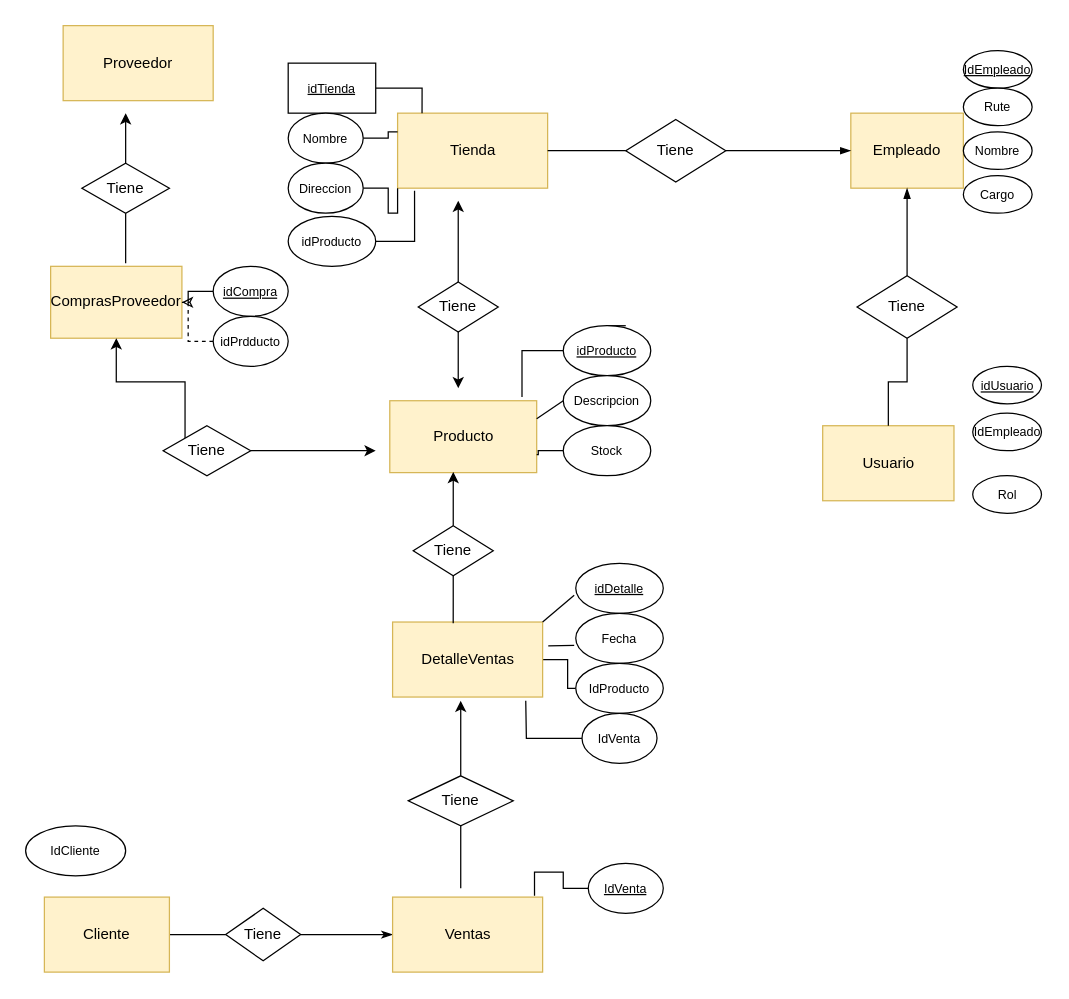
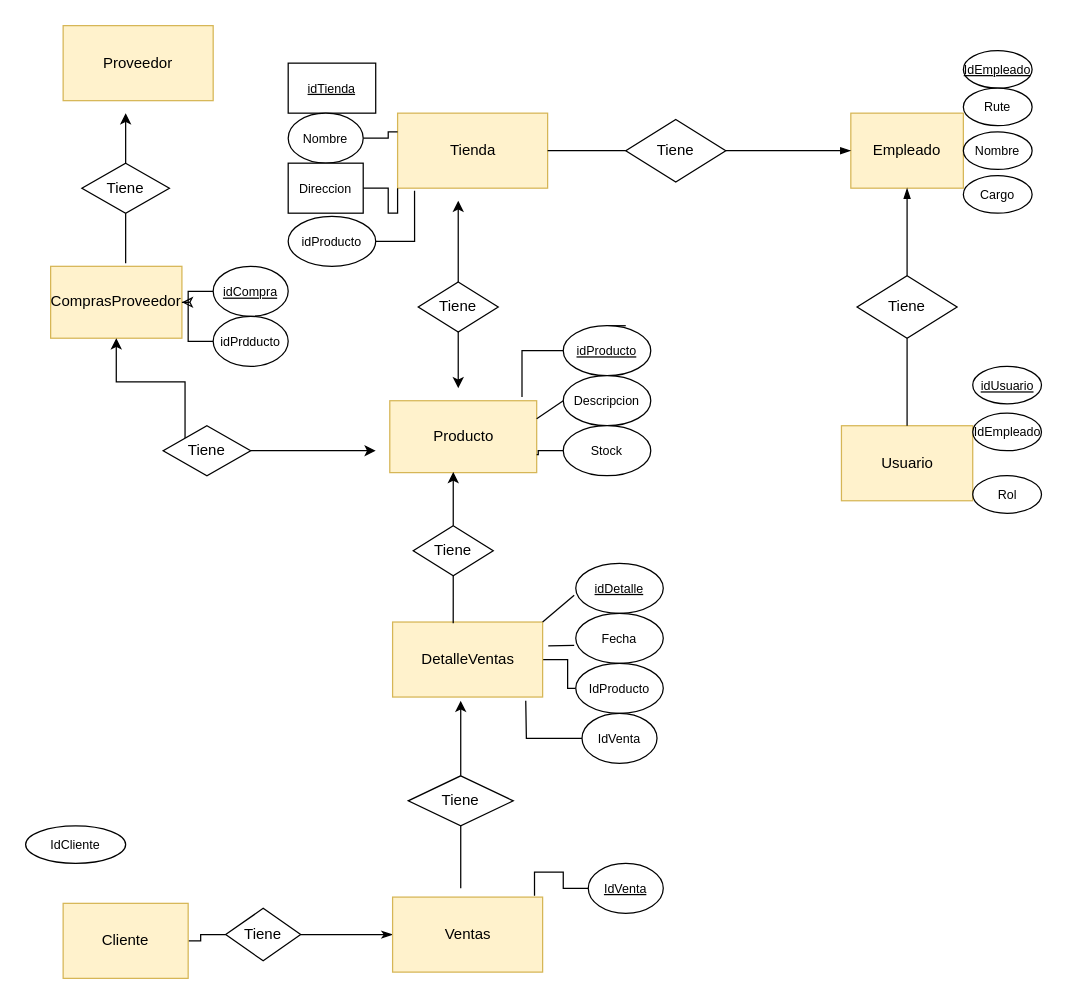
  <mxCell id="0" />
  <mxCell id="1" parent="0" />
  <mxCell id="2" value="Producto" style="html=1;direction=south;fillColor=#fff2cc;strokeColor=#d6b656;" parent="1" vertex="1"><mxGeometry x="311.25" y="320" width="117.5" height="57.5" as="geometry" /></mxCell>
  <mxCell id="3" value="Tienda" style="rounded=0;whiteSpace=wrap;html=1;fillColor=#fff2cc;strokeColor=#d6b656;" parent="1" vertex="1"><mxGeometry x="317.5" y="90" width="120" height="60" as="geometry" /></mxCell>
  <mxCell id="4" value="" style="edgeStyle=orthogonalEdgeStyle;rounded=0;orthogonalLoop=1;jettySize=auto;html=1;startArrow=none;startFill=0;endArrow=none;endFill=0;fontSize=10;" edge="1" parent="1" source="5" target="44"><mxGeometry relative="1" as="geometry" /></mxCell>
  <mxCell id="5" value="DetalleVentas" style="rounded=0;whiteSpace=wrap;html=1;fillColor=#fff2cc;strokeColor=#d6b656;" parent="1" vertex="1"><mxGeometry x="313.5" y="497" width="120" height="60" as="geometry" /></mxCell>
  <mxCell id="6" value="ComprasProveedor" style="rounded=0;whiteSpace=wrap;html=1;fillColor=#fff2cc;strokeColor=#d6b656;" parent="1" vertex="1"><mxGeometry x="40" y="212.5" width="105" height="57.5" as="geometry" /></mxCell>
- <mxCell id="7" value="Usuario" style="rounded=0;whiteSpace=wrap;html=1;fillColor=#fff2cc;strokeColor=#d6b656;" parent="1" vertex="1"><mxGeometry x="657.5" y="340" width="105" height="60" as="geometry" /></mxCell>
+ <mxCell id="7" value="Usuario" style="rounded=0;whiteSpace=wrap;html=1;fillColor=#fff2cc;strokeColor=#d6b656;" parent="1" vertex="1"><mxGeometry x="672.5" y="340" width="105" height="60" as="geometry" /></mxCell>
  <mxCell id="8" value="Proveedor" style="rounded=0;whiteSpace=wrap;html=1;fillColor=#fff2cc;strokeColor=#d6b656;" parent="1" vertex="1"><mxGeometry x="50" y="20" width="120" height="60" as="geometry" /></mxCell>
  <mxCell id="9" style="edgeStyle=orthogonalEdgeStyle;rounded=0;orthogonalLoop=1;jettySize=auto;html=1;startArrow=none;startFill=0;endArrow=none;endFill=0;" edge="1" parent="1" source="11" target="12"><mxGeometry relative="1" as="geometry" /></mxCell>
  <mxCell id="10" value="" style="edgeStyle=orthogonalEdgeStyle;rounded=0;orthogonalLoop=1;jettySize=auto;html=1;startArrow=none;startFill=0;endArrow=classicThin;endFill=1;fontSize=10;" edge="1" parent="1" source="11" target="20"><mxGeometry relative="1" as="geometry" /></mxCell>
  <mxCell id="11" value="Tiene" style="rhombus;whiteSpace=wrap;html=1;" parent="1" vertex="1"><mxGeometry x="180" y="726" width="60" height="42" as="geometry" /></mxCell>
- <mxCell id="12" value="Cliente" style="rounded=0;whiteSpace=wrap;html=1;fillColor=#fff2cc;strokeColor=#d6b656;" vertex="1" parent="1"><mxGeometry x="35" y="717" width="100" height="60" as="geometry" /></mxCell>
+ <mxCell id="12" value="Cliente" style="rounded=0;whiteSpace=wrap;html=1;fillColor=#fff2cc;strokeColor=#d6b656;" vertex="1" parent="1"><mxGeometry x="50" y="722" width="100" height="60" as="geometry" /></mxCell>
  <mxCell id="13" value="Empleado" style="rounded=0;whiteSpace=wrap;html=1;fillColor=#fff2cc;strokeColor=#d6b656;" vertex="1" parent="1"><mxGeometry x="680" y="90" width="90" height="60" as="geometry" /></mxCell>
  <mxCell id="14" style="edgeStyle=orthogonalEdgeStyle;rounded=0;orthogonalLoop=1;jettySize=auto;html=1;entryX=0;entryY=0.5;entryDx=0;entryDy=0;endArrow=blockThin;endFill=1;" edge="1" parent="1" source="16" target="13"><mxGeometry relative="1" as="geometry" /></mxCell>
  <mxCell id="15" style="edgeStyle=orthogonalEdgeStyle;rounded=0;orthogonalLoop=1;jettySize=auto;html=1;entryX=1;entryY=0.5;entryDx=0;entryDy=0;endArrow=none;endFill=0;" edge="1" parent="1" source="16" target="3"><mxGeometry relative="1" as="geometry" /></mxCell>
  <mxCell id="16" value="Tiene" style="rhombus;whiteSpace=wrap;html=1;" vertex="1" parent="1"><mxGeometry x="500" y="95" width="80" height="50" as="geometry" /></mxCell>
  <mxCell id="17" style="edgeStyle=orthogonalEdgeStyle;rounded=0;orthogonalLoop=1;jettySize=auto;html=1;entryX=0.5;entryY=1;entryDx=0;entryDy=0;endArrow=blockThin;endFill=1;" edge="1" parent="1" source="19" target="13"><mxGeometry relative="1" as="geometry" /></mxCell>
  <mxCell id="18" style="edgeStyle=orthogonalEdgeStyle;rounded=0;orthogonalLoop=1;jettySize=auto;html=1;entryX=0.5;entryY=0;entryDx=0;entryDy=0;endArrow=none;endFill=0;startArrow=none;startFill=0;" edge="1" parent="1" source="19" target="7"><mxGeometry relative="1" as="geometry" /></mxCell>
  <mxCell id="19" value="Tiene" style="rhombus;whiteSpace=wrap;html=1;" vertex="1" parent="1"><mxGeometry x="685" y="220" width="80" height="50" as="geometry" /></mxCell>
  <mxCell id="20" value="Ventas" style="rounded=0;whiteSpace=wrap;html=1;fillColor=#fff2cc;strokeColor=#d6b656;" vertex="1" parent="1"><mxGeometry x="313.5" y="717" width="120" height="60" as="geometry" /></mxCell>
  <mxCell id="21" style="edgeStyle=orthogonalEdgeStyle;rounded=0;orthogonalLoop=1;jettySize=auto;html=1;startArrow=none;startFill=0;endArrow=classic;endFill=1;" edge="1" parent="1" source="23"><mxGeometry relative="1" as="geometry"><mxPoint x="368" y="560" as="targetPoint" /></mxGeometry></mxCell>
  <mxCell id="22" style="edgeStyle=orthogonalEdgeStyle;rounded=0;orthogonalLoop=1;jettySize=auto;html=1;startArrow=none;startFill=0;endArrow=none;endFill=0;" edge="1" parent="1" source="23"><mxGeometry relative="1" as="geometry"><mxPoint x="368" y="710" as="targetPoint" /></mxGeometry></mxCell>
  <mxCell id="23" value="Tiene" style="rhombus;whiteSpace=wrap;html=1;" vertex="1" parent="1"><mxGeometry x="326" y="620" width="84" height="40" as="geometry" /></mxCell>
  <mxCell id="24" style="edgeStyle=orthogonalEdgeStyle;rounded=0;orthogonalLoop=1;jettySize=auto;html=1;entryX=0.404;entryY=0.017;entryDx=0;entryDy=0;entryPerimeter=0;startArrow=none;startFill=0;endArrow=none;endFill=0;" edge="1" parent="1" source="26" target="5"><mxGeometry relative="1" as="geometry" /></mxCell>
  <mxCell id="25" style="edgeStyle=orthogonalEdgeStyle;rounded=0;orthogonalLoop=1;jettySize=auto;html=1;entryX=0.991;entryY=0.568;entryDx=0;entryDy=0;entryPerimeter=0;startArrow=none;startFill=0;endArrow=classic;endFill=1;" edge="1" parent="1" source="26" target="2"><mxGeometry relative="1" as="geometry" /></mxCell>
  <mxCell id="26" value="Tiene" style="rhombus;whiteSpace=wrap;html=1;" vertex="1" parent="1"><mxGeometry x="330" y="420" width="64" height="40" as="geometry" /></mxCell>
  <mxCell id="27" style="edgeStyle=orthogonalEdgeStyle;rounded=0;orthogonalLoop=1;jettySize=auto;html=1;startArrow=none;startFill=0;endArrow=classic;endFill=1;" edge="1" parent="1" source="29"><mxGeometry relative="1" as="geometry"><mxPoint x="366" y="160" as="targetPoint" /></mxGeometry></mxCell>
  <mxCell id="28" style="edgeStyle=orthogonalEdgeStyle;rounded=0;orthogonalLoop=1;jettySize=auto;html=1;startArrow=none;startFill=0;endArrow=classic;endFill=1;" edge="1" parent="1" source="29"><mxGeometry relative="1" as="geometry"><mxPoint x="366" y="310" as="targetPoint" /></mxGeometry></mxCell>
  <mxCell id="29" value="Tiene" style="rhombus;whiteSpace=wrap;html=1;" vertex="1" parent="1"><mxGeometry x="334" y="225" width="64" height="40" as="geometry" /></mxCell>
  <mxCell id="30" style="edgeStyle=orthogonalEdgeStyle;rounded=0;orthogonalLoop=1;jettySize=auto;html=1;exitX=0;exitY=0;exitDx=0;exitDy=0;entryX=0.5;entryY=1;entryDx=0;entryDy=0;startArrow=none;startFill=0;endArrow=classic;endFill=1;" edge="1" parent="1" source="32" target="6"><mxGeometry relative="1" as="geometry" /></mxCell>
  <mxCell id="31" style="edgeStyle=orthogonalEdgeStyle;rounded=0;orthogonalLoop=1;jettySize=auto;html=1;startArrow=none;startFill=0;endArrow=classic;endFill=1;" edge="1" parent="1" source="32"><mxGeometry relative="1" as="geometry"><mxPoint x="300" y="360" as="targetPoint" /></mxGeometry></mxCell>
  <mxCell id="32" value="Tiene" style="rhombus;whiteSpace=wrap;html=1;" vertex="1" parent="1"><mxGeometry x="130" y="340" width="70" height="40" as="geometry" /></mxCell>
  <mxCell id="33" style="edgeStyle=orthogonalEdgeStyle;rounded=0;orthogonalLoop=1;jettySize=auto;html=1;startArrow=none;startFill=0;endArrow=classic;endFill=1;" edge="1" parent="1" source="35"><mxGeometry relative="1" as="geometry"><mxPoint x="100" y="90" as="targetPoint" /></mxGeometry></mxCell>
  <mxCell id="34" style="edgeStyle=orthogonalEdgeStyle;rounded=0;orthogonalLoop=1;jettySize=auto;html=1;startArrow=none;startFill=0;endArrow=none;endFill=0;" edge="1" parent="1" source="35"><mxGeometry relative="1" as="geometry"><mxPoint x="100" y="210" as="targetPoint" /></mxGeometry></mxCell>
  <mxCell id="35" value="Tiene" style="rhombus;whiteSpace=wrap;html=1;" vertex="1" parent="1"><mxGeometry x="65" y="130" width="70" height="40" as="geometry" /></mxCell>
  <mxCell id="36" style="edgeStyle=orthogonalEdgeStyle;rounded=0;orthogonalLoop=1;jettySize=auto;html=1;exitX=0.5;exitY=0;exitDx=0;exitDy=0;startArrow=none;startFill=0;endArrow=none;endFill=0;fontSize=10;" edge="1" parent="1" source="38"><mxGeometry relative="1" as="geometry"><mxPoint x="500" y="260" as="targetPoint" /></mxGeometry></mxCell>
  <mxCell id="37" style="edgeStyle=orthogonalEdgeStyle;rounded=0;orthogonalLoop=1;jettySize=auto;html=1;entryX=-0.052;entryY=0.1;entryDx=0;entryDy=0;entryPerimeter=0;startArrow=none;startFill=0;endArrow=none;endFill=0;fontSize=10;" edge="1" parent="1" source="38" target="2"><mxGeometry relative="1" as="geometry" /></mxCell>
  <mxCell id="38" value="idProducto" style="ellipse;whiteSpace=wrap;html=1;fontSize=10;fontStyle=4" vertex="1" parent="1"><mxGeometry x="450" y="260" width="70" height="40" as="geometry" /></mxCell>
  <mxCell id="39" value="Descripcion" style="ellipse;whiteSpace=wrap;html=1;fontSize=10;" vertex="1" parent="1"><mxGeometry x="450" y="300" width="70" height="40" as="geometry" /></mxCell>
  <mxCell id="40" style="edgeStyle=orthogonalEdgeStyle;rounded=0;orthogonalLoop=1;jettySize=auto;html=1;entryX=0.75;entryY=0;entryDx=0;entryDy=0;startArrow=none;startFill=0;endArrow=none;endFill=0;fontSize=10;" edge="1" parent="1" source="41" target="2"><mxGeometry relative="1" as="geometry" /></mxCell>
  <mxCell id="41" value="Stock" style="ellipse;whiteSpace=wrap;html=1;fontSize=10;" vertex="1" parent="1"><mxGeometry x="450" y="340" width="70" height="40" as="geometry" /></mxCell>
  <mxCell id="42" value="idDetalle" style="ellipse;whiteSpace=wrap;html=1;fontSize=10;fontStyle=4" vertex="1" parent="1"><mxGeometry x="460" y="450" width="70" height="40" as="geometry" /></mxCell>
  <mxCell id="43" value="Fecha" style="ellipse;whiteSpace=wrap;html=1;fontSize=10;" vertex="1" parent="1"><mxGeometry x="460" y="490" width="70" height="40" as="geometry" /></mxCell>
  <mxCell id="44" value="IdProducto" style="ellipse;whiteSpace=wrap;html=1;fontSize=10;" vertex="1" parent="1"><mxGeometry x="460" y="530" width="70" height="40" as="geometry" /></mxCell>
  <mxCell id="45" value="" style="endArrow=none;html=1;fontSize=10;exitX=0.25;exitY=0;exitDx=0;exitDy=0;" edge="1" parent="1" source="2"><mxGeometry width="50" height="50" relative="1" as="geometry"><mxPoint x="400" y="370" as="sourcePoint" /><mxPoint x="450" y="320" as="targetPoint" /></mxGeometry></mxCell>
  <mxCell id="46" value="" style="endArrow=none;html=1;fontSize=10;exitX=1;exitY=0;exitDx=0;exitDy=0;" edge="1" parent="1" source="5"><mxGeometry width="50" height="50" relative="1" as="geometry"><mxPoint x="437.5" y="490.005" as="sourcePoint" /><mxPoint x="458.75" y="475.63" as="targetPoint" /></mxGeometry></mxCell>
  <mxCell id="47" value="" style="endArrow=none;html=1;fontSize=10;" edge="1" parent="1"><mxGeometry width="50" height="50" relative="1" as="geometry"><mxPoint x="438" y="516" as="sourcePoint" /><mxPoint x="458.75" y="515.62" as="targetPoint" /></mxGeometry></mxCell>
- <mxCell id="48" style="edgeStyle=orthogonalEdgeStyle;rounded=0;orthogonalLoop=1;jettySize=auto;html=1;entryX=0.163;entryY=0;entryDx=0;entryDy=0;entryPerimeter=0;startArrow=none;startFill=0;endArrow=none;endFill=0;fontSize=10;" edge="1" parent="1" source="49" target="3"><mxGeometry relative="1" as="geometry" /></mxCell>
  <mxCell id="49" value="idTienda" style="whiteSpace=wrap;html=1;fontSize=10;fontStyle=4;rounded=0;" vertex="1" parent="1"><mxGeometry x="230" y="50" width="70" height="40" as="geometry" /></mxCell>
  <mxCell id="50" style="edgeStyle=orthogonalEdgeStyle;rounded=0;orthogonalLoop=1;jettySize=auto;html=1;entryX=0;entryY=0.25;entryDx=0;entryDy=0;startArrow=none;startFill=0;endArrow=none;endFill=0;fontSize=10;" edge="1" parent="1" source="51" target="3"><mxGeometry relative="1" as="geometry" /></mxCell>
  <mxCell id="51" value="Nombre" style="ellipse;whiteSpace=wrap;html=1;fontSize=10;fontStyle=0" vertex="1" parent="1"><mxGeometry x="230" y="90" width="60" height="40" as="geometry" /></mxCell>
  <mxCell id="52" style="edgeStyle=orthogonalEdgeStyle;rounded=0;orthogonalLoop=1;jettySize=auto;html=1;entryX=0;entryY=1;entryDx=0;entryDy=0;startArrow=none;startFill=0;endArrow=none;endFill=0;fontSize=10;" edge="1" parent="1" source="53" target="3"><mxGeometry relative="1" as="geometry" /></mxCell>
- <mxCell id="53" value="Direccion" style="ellipse;whiteSpace=wrap;html=1;fontSize=10;fontStyle=0" vertex="1" parent="1"><mxGeometry x="230" y="130" width="60" height="40" as="geometry" /></mxCell>
+ <mxCell id="53" value="Direccion" style="whiteSpace=wrap;html=1;fontSize=10;fontStyle=0;rounded=0;" vertex="1" parent="1"><mxGeometry x="230" y="130" width="60" height="40" as="geometry" /></mxCell>
  <mxCell id="54" style="edgeStyle=orthogonalEdgeStyle;rounded=0;orthogonalLoop=1;jettySize=auto;html=1;entryX=0.113;entryY=1.033;entryDx=0;entryDy=0;entryPerimeter=0;startArrow=none;startFill=0;endArrow=none;endFill=0;fontSize=10;" edge="1" parent="1" source="55" target="3"><mxGeometry relative="1" as="geometry" /></mxCell>
  <mxCell id="55" value="idProducto" style="ellipse;whiteSpace=wrap;html=1;fontSize=10;fontStyle=0" vertex="1" parent="1"><mxGeometry x="230" y="172.5" width="70" height="40" as="geometry" /></mxCell>
  <mxCell id="56" value="" style="edgeStyle=orthogonalEdgeStyle;rounded=0;orthogonalLoop=1;jettySize=auto;html=1;startArrow=none;startFill=0;endArrow=classic;endFill=0;fontSize=10;" edge="1" parent="1" source="57" target="6"><mxGeometry relative="1" as="geometry" /></mxCell>
  <mxCell id="57" value="idCompra" style="ellipse;whiteSpace=wrap;html=1;fontSize=10;fontStyle=4" vertex="1" parent="1"><mxGeometry x="170" y="212.5" width="60" height="40" as="geometry" /></mxCell>
- <mxCell id="58" value="" style="edgeStyle=orthogonalEdgeStyle;rounded=0;orthogonalLoop=1;jettySize=auto;html=1;startArrow=none;startFill=0;endArrow=none;endFill=0;fontSize=10;dashed=1;" edge="1" parent="1" source="59" target="6"><mxGeometry relative="1" as="geometry" /></mxCell>
+ <mxCell id="58" value="" style="edgeStyle=orthogonalEdgeStyle;rounded=0;orthogonalLoop=1;jettySize=auto;html=1;startArrow=none;startFill=0;endArrow=none;endFill=0;fontSize=10;" edge="1" parent="1" source="59" target="6"><mxGeometry relative="1" as="geometry" /></mxCell>
  <mxCell id="59" value="idPrdducto" style="ellipse;whiteSpace=wrap;html=1;fontSize=10;fontStyle=0" vertex="1" parent="1"><mxGeometry x="170" y="252.5" width="60" height="40" as="geometry" /></mxCell>
  <mxCell id="60" style="edgeStyle=orthogonalEdgeStyle;rounded=0;orthogonalLoop=1;jettySize=auto;html=1;startArrow=none;startFill=0;endArrow=none;endFill=0;fontSize=10;" edge="1" parent="1" source="61"><mxGeometry relative="1" as="geometry"><mxPoint x="420" y="560" as="targetPoint" /></mxGeometry></mxCell>
  <mxCell id="61" value="IdVenta" style="ellipse;whiteSpace=wrap;html=1;fontSize=10;" vertex="1" parent="1"><mxGeometry x="465" y="570" width="60" height="40" as="geometry" /></mxCell>
  <mxCell id="62" style="edgeStyle=orthogonalEdgeStyle;rounded=0;orthogonalLoop=1;jettySize=auto;html=1;entryX=0.946;entryY=-0.017;entryDx=0;entryDy=0;entryPerimeter=0;startArrow=none;startFill=0;endArrow=none;endFill=0;fontSize=10;" edge="1" parent="1" source="63" target="20"><mxGeometry relative="1" as="geometry" /></mxCell>
  <mxCell id="63" value="IdVenta" style="ellipse;whiteSpace=wrap;html=1;fontSize=10;fontStyle=4" vertex="1" parent="1"><mxGeometry x="470" y="690" width="60" height="40" as="geometry" /></mxCell>
  <mxCell id="64" value="IdEmpleado&lt;span style=&quot;color: rgba(0 , 0 , 0 , 0) ; font-family: monospace ; font-size: 0px&quot;&gt;%3CmxGraphModel%3E%3Croot%3E%3CmxCell%20id%3D%220%22%2F%3E%3CmxCell%20id%3D%221%22%20parent%3D%220%22%2F%3E%3CmxCell%20id%3D%222%22%20value%3D%22IdVenta%22%20style%3D%22ellipse%3BwhiteSpace%3Dwrap%3Bhtml%3D1%3BfontSize%3D10%3B%22%20vertex%3D%221%22%20parent%3D%221%22%3E%3CmxGeometry%20x%3D%22445%22%20y%3D%22610%22%20width%3D%2260%22%20height%3D%2240%22%20as%3D%22geometry%22%2F%3E%3C%2FmxCell%3E%3C%2Froot%3E%3C%2FmxGraphModel%3E&lt;/span&gt;" style="ellipse;whiteSpace=wrap;html=1;fontSize=10;fontStyle=4" vertex="1" parent="1"><mxGeometry x="770" y="40" width="55" height="30" as="geometry" /></mxCell>
  <mxCell id="65" value="Nombre" style="ellipse;whiteSpace=wrap;html=1;fontSize=10;" vertex="1" parent="1"><mxGeometry x="770" y="105" width="55" height="30" as="geometry" /></mxCell>
  <mxCell id="66" value="Cargo" style="ellipse;whiteSpace=wrap;html=1;fontSize=10;" vertex="1" parent="1"><mxGeometry x="770" y="140" width="55" height="30" as="geometry" /></mxCell>
  <mxCell id="67" value="idUsuario" style="ellipse;whiteSpace=wrap;html=1;fontSize=10;fontStyle=4" vertex="1" parent="1"><mxGeometry x="777.5" y="292.5" width="55" height="30" as="geometry" /></mxCell>
  <mxCell id="68" value="Rute" style="ellipse;whiteSpace=wrap;html=1;fontSize=10;" vertex="1" parent="1"><mxGeometry x="770" y="70" width="55" height="30" as="geometry" /></mxCell>
  <mxCell id="69" value="IdEmpleado&lt;span style=&quot;color: rgba(0 , 0 , 0 , 0) ; font-family: monospace ; font-size: 0px&quot;&gt;%3CmxGraphModel%3E%3Croot%3E%3CmxCell%20id%3D%220%22%2F%3E%3CmxCell%20id%3D%221%22%20parent%3D%220%22%2F%3E%3CmxCell%20id%3D%222%22%20value%3D%22IdVenta%22%20style%3D%22ellipse%3BwhiteSpace%3Dwrap%3Bhtml%3D1%3BfontSize%3D10%3B%22%20vertex%3D%221%22%20parent%3D%221%22%3E%3CmxGeometry%20x%3D%22445%22%20y%3D%22610%22%20width%3D%2260%22%20height%3D%2240%22%20as%3D%22geometry%22%2F%3E%3C%2FmxCell%3E%3C%2Froot%3E%3C%2FmxGraphModel%3E&lt;/span&gt;" style="ellipse;whiteSpace=wrap;html=1;fontSize=10;fontStyle=0" vertex="1" parent="1"><mxGeometry x="777.5" y="330" width="55" height="30" as="geometry" /></mxCell>
  <mxCell id="70" value="Rol" style="ellipse;whiteSpace=wrap;html=1;fontSize=10;fontStyle=0" vertex="1" parent="1"><mxGeometry x="777.5" y="380" width="55" height="30" as="geometry" /></mxCell>
- <mxCell id="71" value="IdCliente" style="ellipse;whiteSpace=wrap;html=1;fontSize=10;" vertex="1" parent="1"><mxGeometry y="660" width="80" height="40" as="geometry" x="20" /></mxCell>
+ <mxCell id="71" value="IdCliente" style="ellipse;whiteSpace=wrap;html=1;fontSize=10;" vertex="1" parent="1"><mxGeometry x="20" y="660" width="80" height="30" as="geometry" /></mxCell>
